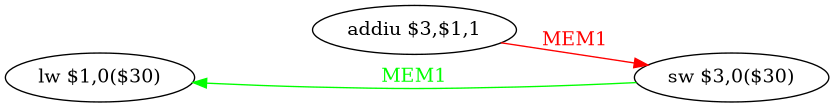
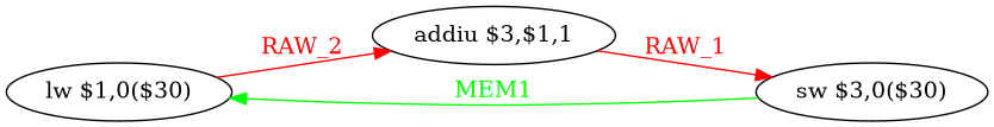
  digraph {
    rankdir=LR
    node [shape=ellipse]
    edge [color=red fontcolor=red]
    n1 [label="lw $1,0($30)"]
    n2 [label="addiu $3,$1,1"]
    n3 [label="sw $3,0($30)"]
-   n2 -> n3 [label=MEM1]
+   n1 -> n2 [label=RAW_2]
+   n2 -> n3 [label=RAW_1]
    n3 -> n1 [color=green fontcolor=green label=MEM1]
  }
